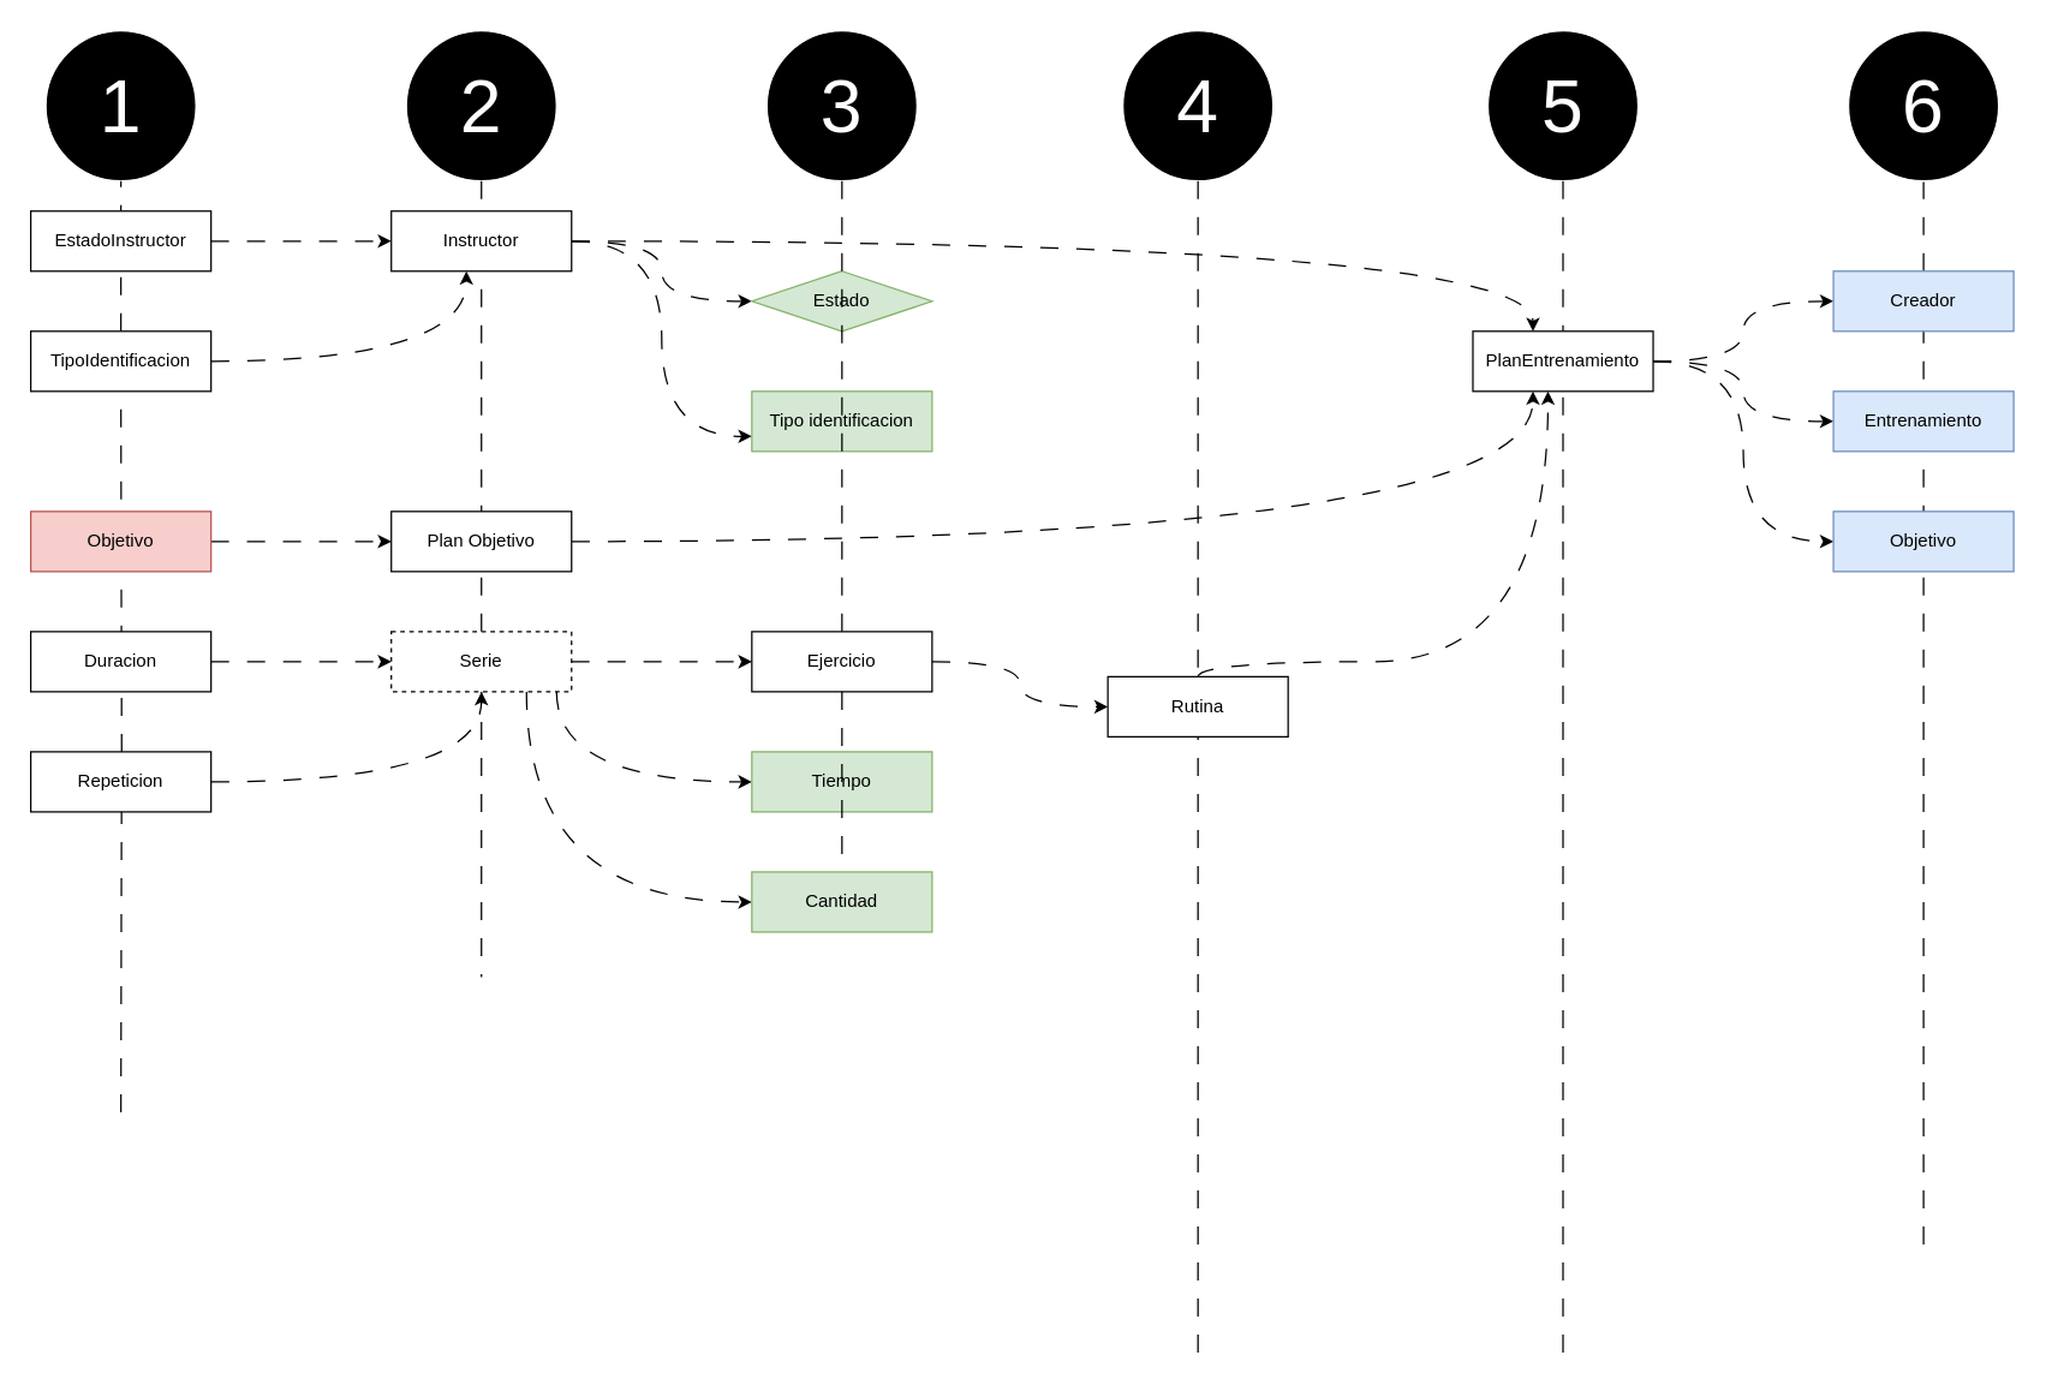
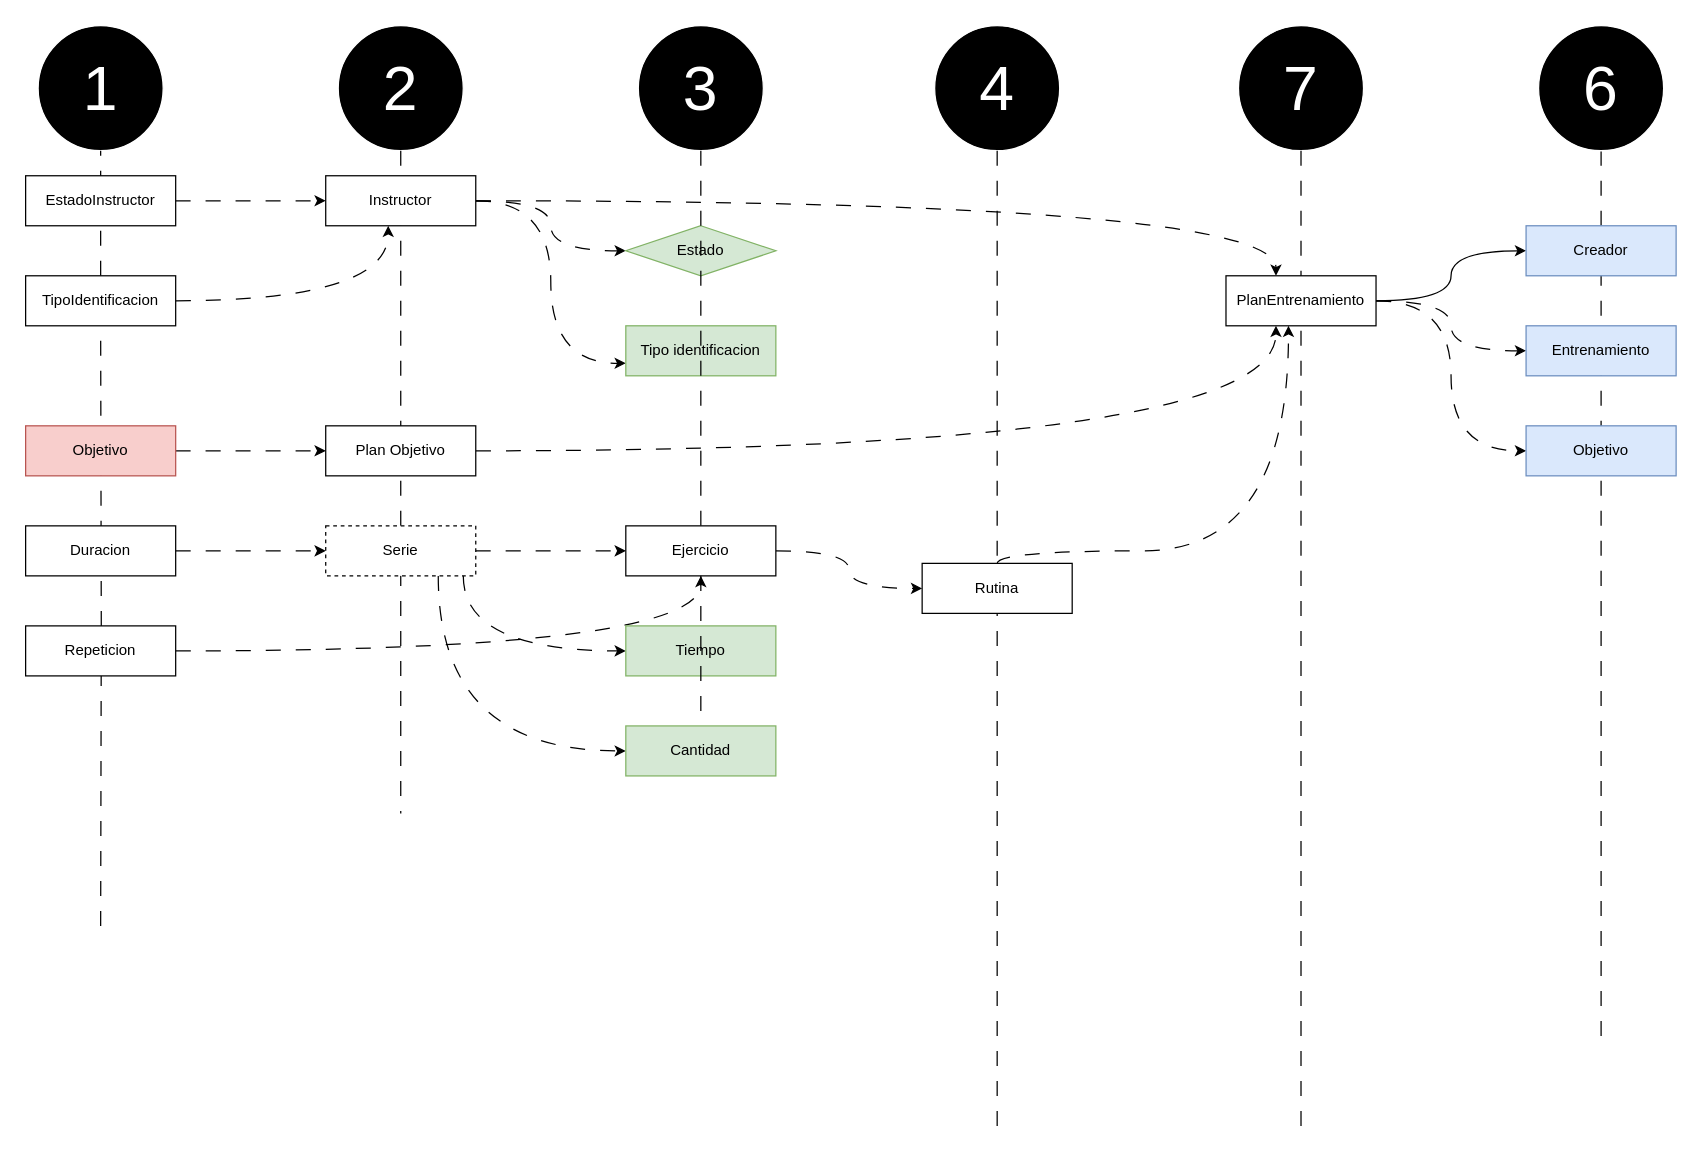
  <mxCell id="0" />
  <mxCell id="1" parent="0" />
  <mxCell id="2" value="3" style="ellipse;whiteSpace=wrap;html=1;aspect=fixed;fillColor=#000000;strokeColor=#FFFFFF;fontColor=#FFFFFF;fontSize=50;" parent="1" vertex="1"><mxGeometry x="510" width="100" height="100" as="geometry" y="20" /></mxCell>
  <mxCell id="3" value="1" style="ellipse;whiteSpace=wrap;html=1;aspect=fixed;fillColor=#000000;strokeColor=#FFFFFF;fontColor=#FFFFFF;fontSize=50;" parent="1" vertex="1"><mxGeometry x="30" width="100" height="100" as="geometry" y="20" /></mxCell>
  <mxCell id="4" value="2" style="ellipse;whiteSpace=wrap;html=1;aspect=fixed;fillColor=#000000;strokeColor=#FFFFFF;fontColor=#FFFFFF;fontSize=50;" parent="1" vertex="1"><mxGeometry x="270" width="100" height="100" as="geometry" y="20" /></mxCell>
  <mxCell id="5" value="" style="edgeStyle=orthogonalEdgeStyle;rounded=0;orthogonalLoop=1;jettySize=auto;html=1;fontSize=50;fontColor=#FFFFFF;endArrow=none;endFill=0;dashed=1;dashPattern=12 12;startArrow=none;" parent="1" source="13" target="3" edge="1"><mxGeometry relative="1" as="geometry"><mxPoint x="80" y="1313" as="targetPoint" /><mxPoint x="80" y="740" as="sourcePoint" /><Array as="points" /></mxGeometry></mxCell>
  <mxCell id="6" style="edgeStyle=orthogonalEdgeStyle;rounded=0;orthogonalLoop=1;jettySize=auto;html=1;entryX=0;entryY=0.5;entryDx=0;entryDy=0;curved=1;dashed=1;dashPattern=12 12;" parent="1" source="7" target="19" edge="1"><mxGeometry relative="1" as="geometry" /></mxCell>
  <mxCell id="7" value="EstadoInstructor" style="rounded=0;whiteSpace=wrap;html=1;" parent="1" vertex="1"><mxGeometry y="140" width="120" height="40" as="geometry" x="20" /></mxCell>
  <mxCell id="8" style="edgeStyle=orthogonalEdgeStyle;rounded=0;orthogonalLoop=1;jettySize=auto;html=1;curved=1;dashed=1;dashPattern=12 12;" parent="1" source="19" target="10" edge="1"><mxGeometry relative="1" as="geometry" /></mxCell>
  <mxCell id="9" style="edgeStyle=orthogonalEdgeStyle;rounded=0;orthogonalLoop=1;jettySize=auto;html=1;entryX=0;entryY=0.75;entryDx=0;entryDy=0;curved=1;dashed=1;dashPattern=12 12;startArrow=none;startFill=0;endArrow=classic;endFill=1;" parent="1" source="19" target="14" edge="1"><mxGeometry relative="1" as="geometry" /></mxCell>
  <mxCell id="10" value="Estado" style="rhombus;whiteSpace=wrap;html=1;fillColor=#d5e8d4;strokeColor=#82b366;" parent="1" vertex="1"><mxGeometry x="500" y="180" width="120" height="40" as="geometry" /></mxCell>
  <mxCell id="11" value="" style="edgeStyle=orthogonalEdgeStyle;rounded=0;orthogonalLoop=1;jettySize=auto;html=1;fontSize=50;fontColor=#FFFFFF;endArrow=none;endFill=0;dashed=1;dashPattern=12 12;startArrow=none;" parent="1" target="13" edge="1"><mxGeometry relative="1" as="geometry"><mxPoint x="80" y="120" as="targetPoint" /><mxPoint x="80" y="740" as="sourcePoint" /><Array as="points" /></mxGeometry></mxCell>
  <mxCell id="12" style="edgeStyle=orthogonalEdgeStyle;rounded=0;orthogonalLoop=1;jettySize=auto;html=1;curved=1;dashed=1;dashPattern=12 12;startArrow=none;startFill=0;endArrow=classic;endFill=1;" parent="1" source="13" target="19" edge="1"><mxGeometry relative="1" as="geometry"><Array as="points"><mxPoint x="310" y="240" /></Array></mxGeometry></mxCell>
  <mxCell id="13" value="TipoIdentificacion" style="rounded=0;whiteSpace=wrap;html=1;" parent="1" vertex="1"><mxGeometry y="220" width="120" height="40" as="geometry" x="20" /></mxCell>
  <mxCell id="14" value="Tipo identificacion" style="rounded=0;whiteSpace=wrap;html=1;fillColor=#d5e8d4;strokeColor=#82b366;" parent="1" vertex="1"><mxGeometry x="500" y="260" width="120" height="40" as="geometry" /></mxCell>
  <mxCell id="15" value="4" style="ellipse;whiteSpace=wrap;html=1;aspect=fixed;fillColor=#000000;strokeColor=#FFFFFF;fontColor=#FFFFFF;fontSize=50;" parent="1" vertex="1"><mxGeometry x="747" width="100" height="100" as="geometry" y="20" /></mxCell>
  <mxCell id="16" value="" style="edgeStyle=orthogonalEdgeStyle;rounded=0;orthogonalLoop=1;jettySize=auto;html=1;fontSize=50;fontColor=#FFFFFF;endArrow=none;endFill=0;dashed=1;dashPattern=12 12;startArrow=none;" parent="1" source="15" edge="1"><mxGeometry relative="1" as="geometry"><mxPoint x="797" y="900" as="targetPoint" /><mxPoint x="797" y="120" as="sourcePoint" /></mxGeometry></mxCell>
  <mxCell id="17" value="" style="edgeStyle=orthogonalEdgeStyle;rounded=0;orthogonalLoop=1;jettySize=auto;html=1;fontSize=50;fontColor=#FFFFFF;endArrow=none;endFill=0;dashed=1;dashPattern=12 12;" parent="1" source="4" edge="1"><mxGeometry relative="1" as="geometry"><mxPoint x="320" y="650" as="targetPoint" /><mxPoint x="320" y="120" as="sourcePoint" /><Array as="points" /></mxGeometry></mxCell>
  <mxCell id="18" style="edgeStyle=orthogonalEdgeStyle;rounded=0;orthogonalLoop=1;jettySize=auto;html=1;curved=1;dashed=1;dashPattern=12 12;" parent="1" source="19" target="41" edge="1"><mxGeometry relative="1" as="geometry"><Array as="points"><mxPoint x="1020" y="160" /></Array></mxGeometry></mxCell>
  <mxCell id="19" value="Instructor" style="rounded=0;whiteSpace=wrap;html=1;" parent="1" vertex="1"><mxGeometry x="260" y="140" width="120" height="40" as="geometry" /></mxCell>
  <mxCell id="20" value="" style="edgeStyle=orthogonalEdgeStyle;rounded=0;orthogonalLoop=1;jettySize=auto;html=1;fontSize=50;fontColor=#FFFFFF;endArrow=none;endFill=0;dashed=1;dashPattern=12 12;startArrow=none;" parent="1" source="2" target="22" edge="1"><mxGeometry relative="1" as="geometry"><mxPoint x="560" y="900" as="targetPoint" /><mxPoint x="560" y="120" as="sourcePoint" /></mxGeometry></mxCell>
  <mxCell id="21" style="edgeStyle=orthogonalEdgeStyle;rounded=0;orthogonalLoop=1;jettySize=auto;html=1;curved=1;dashed=1;dashPattern=12 12;" parent="1" source="22" target="37" edge="1"><mxGeometry relative="1" as="geometry" /></mxCell>
  <mxCell id="22" value="Ejercicio" style="rounded=0;whiteSpace=wrap;html=1;" parent="1" vertex="1"><mxGeometry x="500" y="420" width="120" height="40" as="geometry" /></mxCell>
  <mxCell id="23" style="edgeStyle=orthogonalEdgeStyle;rounded=0;orthogonalLoop=1;jettySize=auto;html=1;entryX=0;entryY=0.5;entryDx=0;entryDy=0;dashed=1;dashPattern=12 12;" parent="1" source="24" target="30" edge="1"><mxGeometry relative="1" as="geometry" /></mxCell>
  <mxCell id="24" value="Duracion" style="rounded=0;whiteSpace=wrap;html=1;" parent="1" vertex="1"><mxGeometry y="420" width="120" height="40" as="geometry" x="20" /></mxCell>
- <mxCell id="25" style="edgeStyle=orthogonalEdgeStyle;rounded=0;orthogonalLoop=1;jettySize=auto;html=1;curved=1;dashed=1;dashPattern=12 12;" parent="1" source="26" target="30" edge="1"><mxGeometry relative="1" as="geometry" /></mxCell>
+ <mxCell id="25" style="edgeStyle=orthogonalEdgeStyle;rounded=0;orthogonalLoop=1;jettySize=auto;html=1;curved=1;dashed=1;dashPattern=12 12;" parent="1" source="26" target="22" edge="1"><mxGeometry relative="1" as="geometry" /></mxCell>
  <mxCell id="26" value="Repeticion" style="rounded=0;whiteSpace=wrap;html=1;" parent="1" vertex="1"><mxGeometry y="500" width="120" height="40" as="geometry" x="20" /></mxCell>
  <mxCell id="27" style="edgeStyle=orthogonalEdgeStyle;rounded=0;orthogonalLoop=1;jettySize=auto;html=1;curved=1;dashed=1;dashPattern=12 12;" parent="1" source="30" target="22" edge="1"><mxGeometry relative="1" as="geometry"><Array as="points"><mxPoint x="500" y="440" /><mxPoint x="500" y="440" /></Array></mxGeometry></mxCell>
  <mxCell id="28" style="edgeStyle=orthogonalEdgeStyle;rounded=0;orthogonalLoop=1;jettySize=auto;html=1;startArrow=none;startFill=0;endArrow=classic;endFill=1;curved=1;dashed=1;dashPattern=12 12;" edge="1" parent="1" source="30" target="33"><mxGeometry relative="1" as="geometry"><Array as="points"><mxPoint x="370" y="520" /></Array></mxGeometry></mxCell>
  <mxCell id="29" style="edgeStyle=orthogonalEdgeStyle;rounded=0;orthogonalLoop=1;jettySize=auto;html=1;startArrow=none;startFill=0;endArrow=classic;endFill=1;curved=1;dashed=1;dashPattern=12 12;" edge="1" parent="1" source="30" target="35"><mxGeometry relative="1" as="geometry"><Array as="points"><mxPoint x="350" y="600" /></Array></mxGeometry></mxCell>
  <mxCell id="30" value="Serie" style="rounded=0;whiteSpace=wrap;html=1;dashed=1;" parent="1" vertex="1"><mxGeometry x="260" y="420" width="120" height="40" as="geometry" /></mxCell>
- <mxCell id="31" value="5" style="ellipse;whiteSpace=wrap;html=1;aspect=fixed;fillColor=#000000;strokeColor=#FFFFFF;fontColor=#FFFFFF;fontSize=50;" parent="1" vertex="1"><mxGeometry x="990" width="100" height="100" as="geometry" y="20" /></mxCell>
+ <mxCell id="31" value="7" style="ellipse;whiteSpace=wrap;html=1;aspect=fixed;fillColor=#000000;strokeColor=#FFFFFF;fontColor=#FFFFFF;fontSize=50;" parent="1" vertex="1"><mxGeometry x="990" width="100" height="100" as="geometry" y="20" /></mxCell>
  <mxCell id="32" value="" style="edgeStyle=orthogonalEdgeStyle;rounded=0;orthogonalLoop=1;jettySize=auto;html=1;fontSize=50;fontColor=#FFFFFF;endArrow=none;endFill=0;dashed=1;dashPattern=12 12;startArrow=none;" parent="1" source="31" edge="1"><mxGeometry relative="1" as="geometry"><mxPoint x="1040" y="900" as="targetPoint" /><mxPoint x="1040" y="120" as="sourcePoint" /></mxGeometry></mxCell>
  <mxCell id="33" value="Tiempo" style="rounded=0;whiteSpace=wrap;html=1;fillColor=#d5e8d4;strokeColor=#82b366;" parent="1" vertex="1"><mxGeometry x="500" y="500" width="120" height="40" as="geometry" /></mxCell>
  <mxCell id="34" value="" style="edgeStyle=orthogonalEdgeStyle;rounded=0;orthogonalLoop=1;jettySize=auto;html=1;fontSize=50;fontColor=#FFFFFF;endArrow=none;endFill=0;dashed=1;dashPattern=12 12;startArrow=none;" parent="1" source="22" target="35" edge="1"><mxGeometry relative="1" as="geometry"><mxPoint x="560" y="900" as="targetPoint" /><mxPoint x="560" y="380" as="sourcePoint" /></mxGeometry></mxCell>
  <mxCell id="35" value="Cantidad" style="rounded=0;whiteSpace=wrap;html=1;fillColor=#d5e8d4;strokeColor=#82b366;" parent="1" vertex="1"><mxGeometry x="500" y="580" width="120" height="40" as="geometry" /></mxCell>
  <mxCell id="36" style="edgeStyle=orthogonalEdgeStyle;rounded=0;orthogonalLoop=1;jettySize=auto;html=1;curved=1;dashed=1;dashPattern=12 12;" parent="1" source="37" target="41" edge="1"><mxGeometry relative="1" as="geometry"><Array as="points"><mxPoint x="1030" y="440" /></Array></mxGeometry></mxCell>
  <mxCell id="37" value="Rutina" style="rounded=0;whiteSpace=wrap;html=1;" parent="1" vertex="1"><mxGeometry x="737" y="450" width="120" height="40" as="geometry" /></mxCell>
- <mxCell id="38" style="edgeStyle=orthogonalEdgeStyle;rounded=0;orthogonalLoop=1;jettySize=auto;html=1;curved=1;dashed=1;dashPattern=12 12;" parent="1" source="41" target="44" edge="1"><mxGeometry relative="1" as="geometry" /></mxCell>
+ <mxCell id="38" style="edgeStyle=orthogonalEdgeStyle;rounded=0;orthogonalLoop=1;jettySize=auto;html=1;curved=1;dashed=0;dashPattern=12 12;" parent="1" source="41" target="44" edge="1"><mxGeometry relative="1" as="geometry" /></mxCell>
  <mxCell id="39" style="edgeStyle=orthogonalEdgeStyle;rounded=0;orthogonalLoop=1;jettySize=auto;html=1;entryX=0;entryY=0.5;entryDx=0;entryDy=0;curved=1;dashed=1;dashPattern=12 12;" parent="1" source="41" target="45" edge="1"><mxGeometry relative="1" as="geometry" /></mxCell>
  <mxCell id="40" style="edgeStyle=orthogonalEdgeStyle;curved=1;rounded=0;orthogonalLoop=1;jettySize=auto;html=1;entryX=0;entryY=0.5;entryDx=0;entryDy=0;dashed=1;dashPattern=12 12;startArrow=none;startFill=0;endArrow=classic;endFill=1;" edge="1" parent="1" source="41" target="50"><mxGeometry relative="1" as="geometry" /></mxCell>
  <mxCell id="41" value="PlanEntrenamiento" style="rounded=0;whiteSpace=wrap;html=1;" parent="1" vertex="1"><mxGeometry x="980" y="220" width="120" height="40" as="geometry" /></mxCell>
  <mxCell id="42" style="edgeStyle=orthogonalEdgeStyle;rounded=0;orthogonalLoop=1;jettySize=auto;html=1;dashed=1;dashPattern=12 12;endArrow=none;endFill=0;" parent="1" source="43" edge="1"><mxGeometry relative="1" as="geometry"><mxPoint x="1280" y="831" as="targetPoint" /></mxGeometry></mxCell>
  <mxCell id="43" value="6" style="ellipse;whiteSpace=wrap;html=1;aspect=fixed;fillColor=#000000;strokeColor=#FFFFFF;fontColor=#FFFFFF;fontSize=50;" parent="1" vertex="1"><mxGeometry x="1230" width="100" height="100" as="geometry" y="20" /></mxCell>
  <mxCell id="44" value="Creador" style="rounded=0;whiteSpace=wrap;html=1;fillColor=#dae8fc;strokeColor=#6c8ebf;" parent="1" vertex="1"><mxGeometry x="1220" y="180" width="120" height="40" as="geometry" /></mxCell>
  <mxCell id="45" value="Entrenamiento" style="rounded=0;whiteSpace=wrap;html=1;fillColor=#dae8fc;strokeColor=#6c8ebf;" parent="1" vertex="1"><mxGeometry x="1220" y="260" width="120" height="40" as="geometry" /></mxCell>
  <mxCell id="46" style="edgeStyle=orthogonalEdgeStyle;curved=1;rounded=0;orthogonalLoop=1;jettySize=auto;html=1;startArrow=none;startFill=0;endArrow=classic;endFill=1;dashed=1;dashPattern=12 12;" edge="1" parent="1" source="47" target="41"><mxGeometry relative="1" as="geometry"><Array as="points"><mxPoint x="1020" y="360" /></Array></mxGeometry></mxCell>
  <mxCell id="47" value="Plan Objetivo" style="rounded=0;whiteSpace=wrap;html=1;" vertex="1" parent="1"><mxGeometry x="260" y="340" width="120" height="40" as="geometry" /></mxCell>
  <mxCell id="48" style="edgeStyle=orthogonalEdgeStyle;curved=1;rounded=0;orthogonalLoop=1;jettySize=auto;html=1;dashed=1;dashPattern=12 12;startArrow=none;startFill=0;endArrow=classic;endFill=1;" edge="1" parent="1" source="49" target="47"><mxGeometry relative="1" as="geometry" /></mxCell>
  <mxCell id="49" value="Objetivo" style="rounded=0;whiteSpace=wrap;html=1;fillColor=#f8cecc;strokeColor=#b85450;" vertex="1" parent="1"><mxGeometry y="340" width="120" height="40" as="geometry" x="20" /></mxCell>
  <mxCell id="50" value="Objetivo" style="rounded=0;whiteSpace=wrap;html=1;fillColor=#dae8fc;strokeColor=#6c8ebf;" vertex="1" parent="1"><mxGeometry x="1220" y="340" width="120" height="40" as="geometry" /></mxCell>
